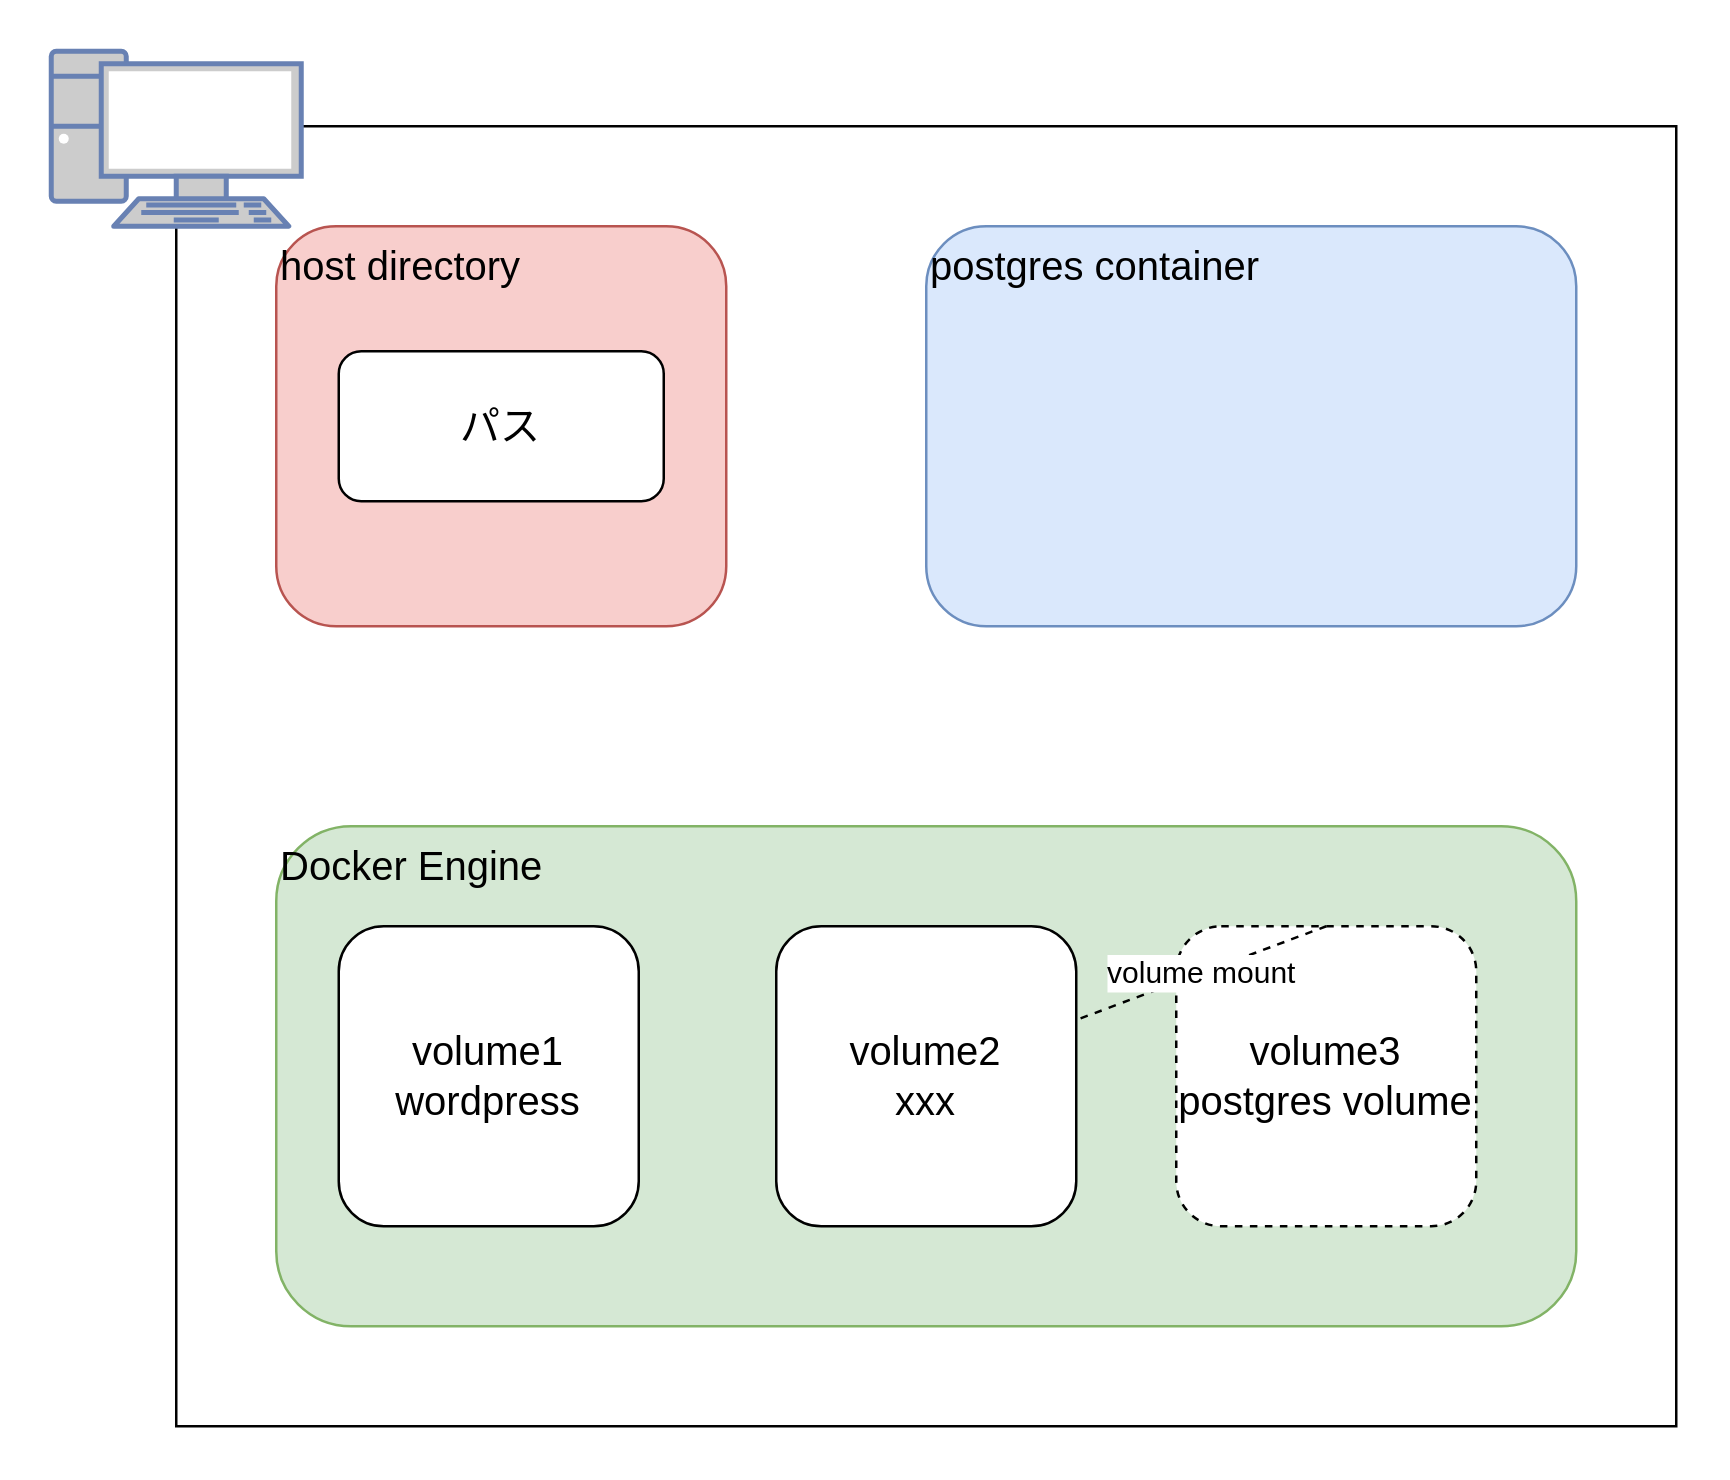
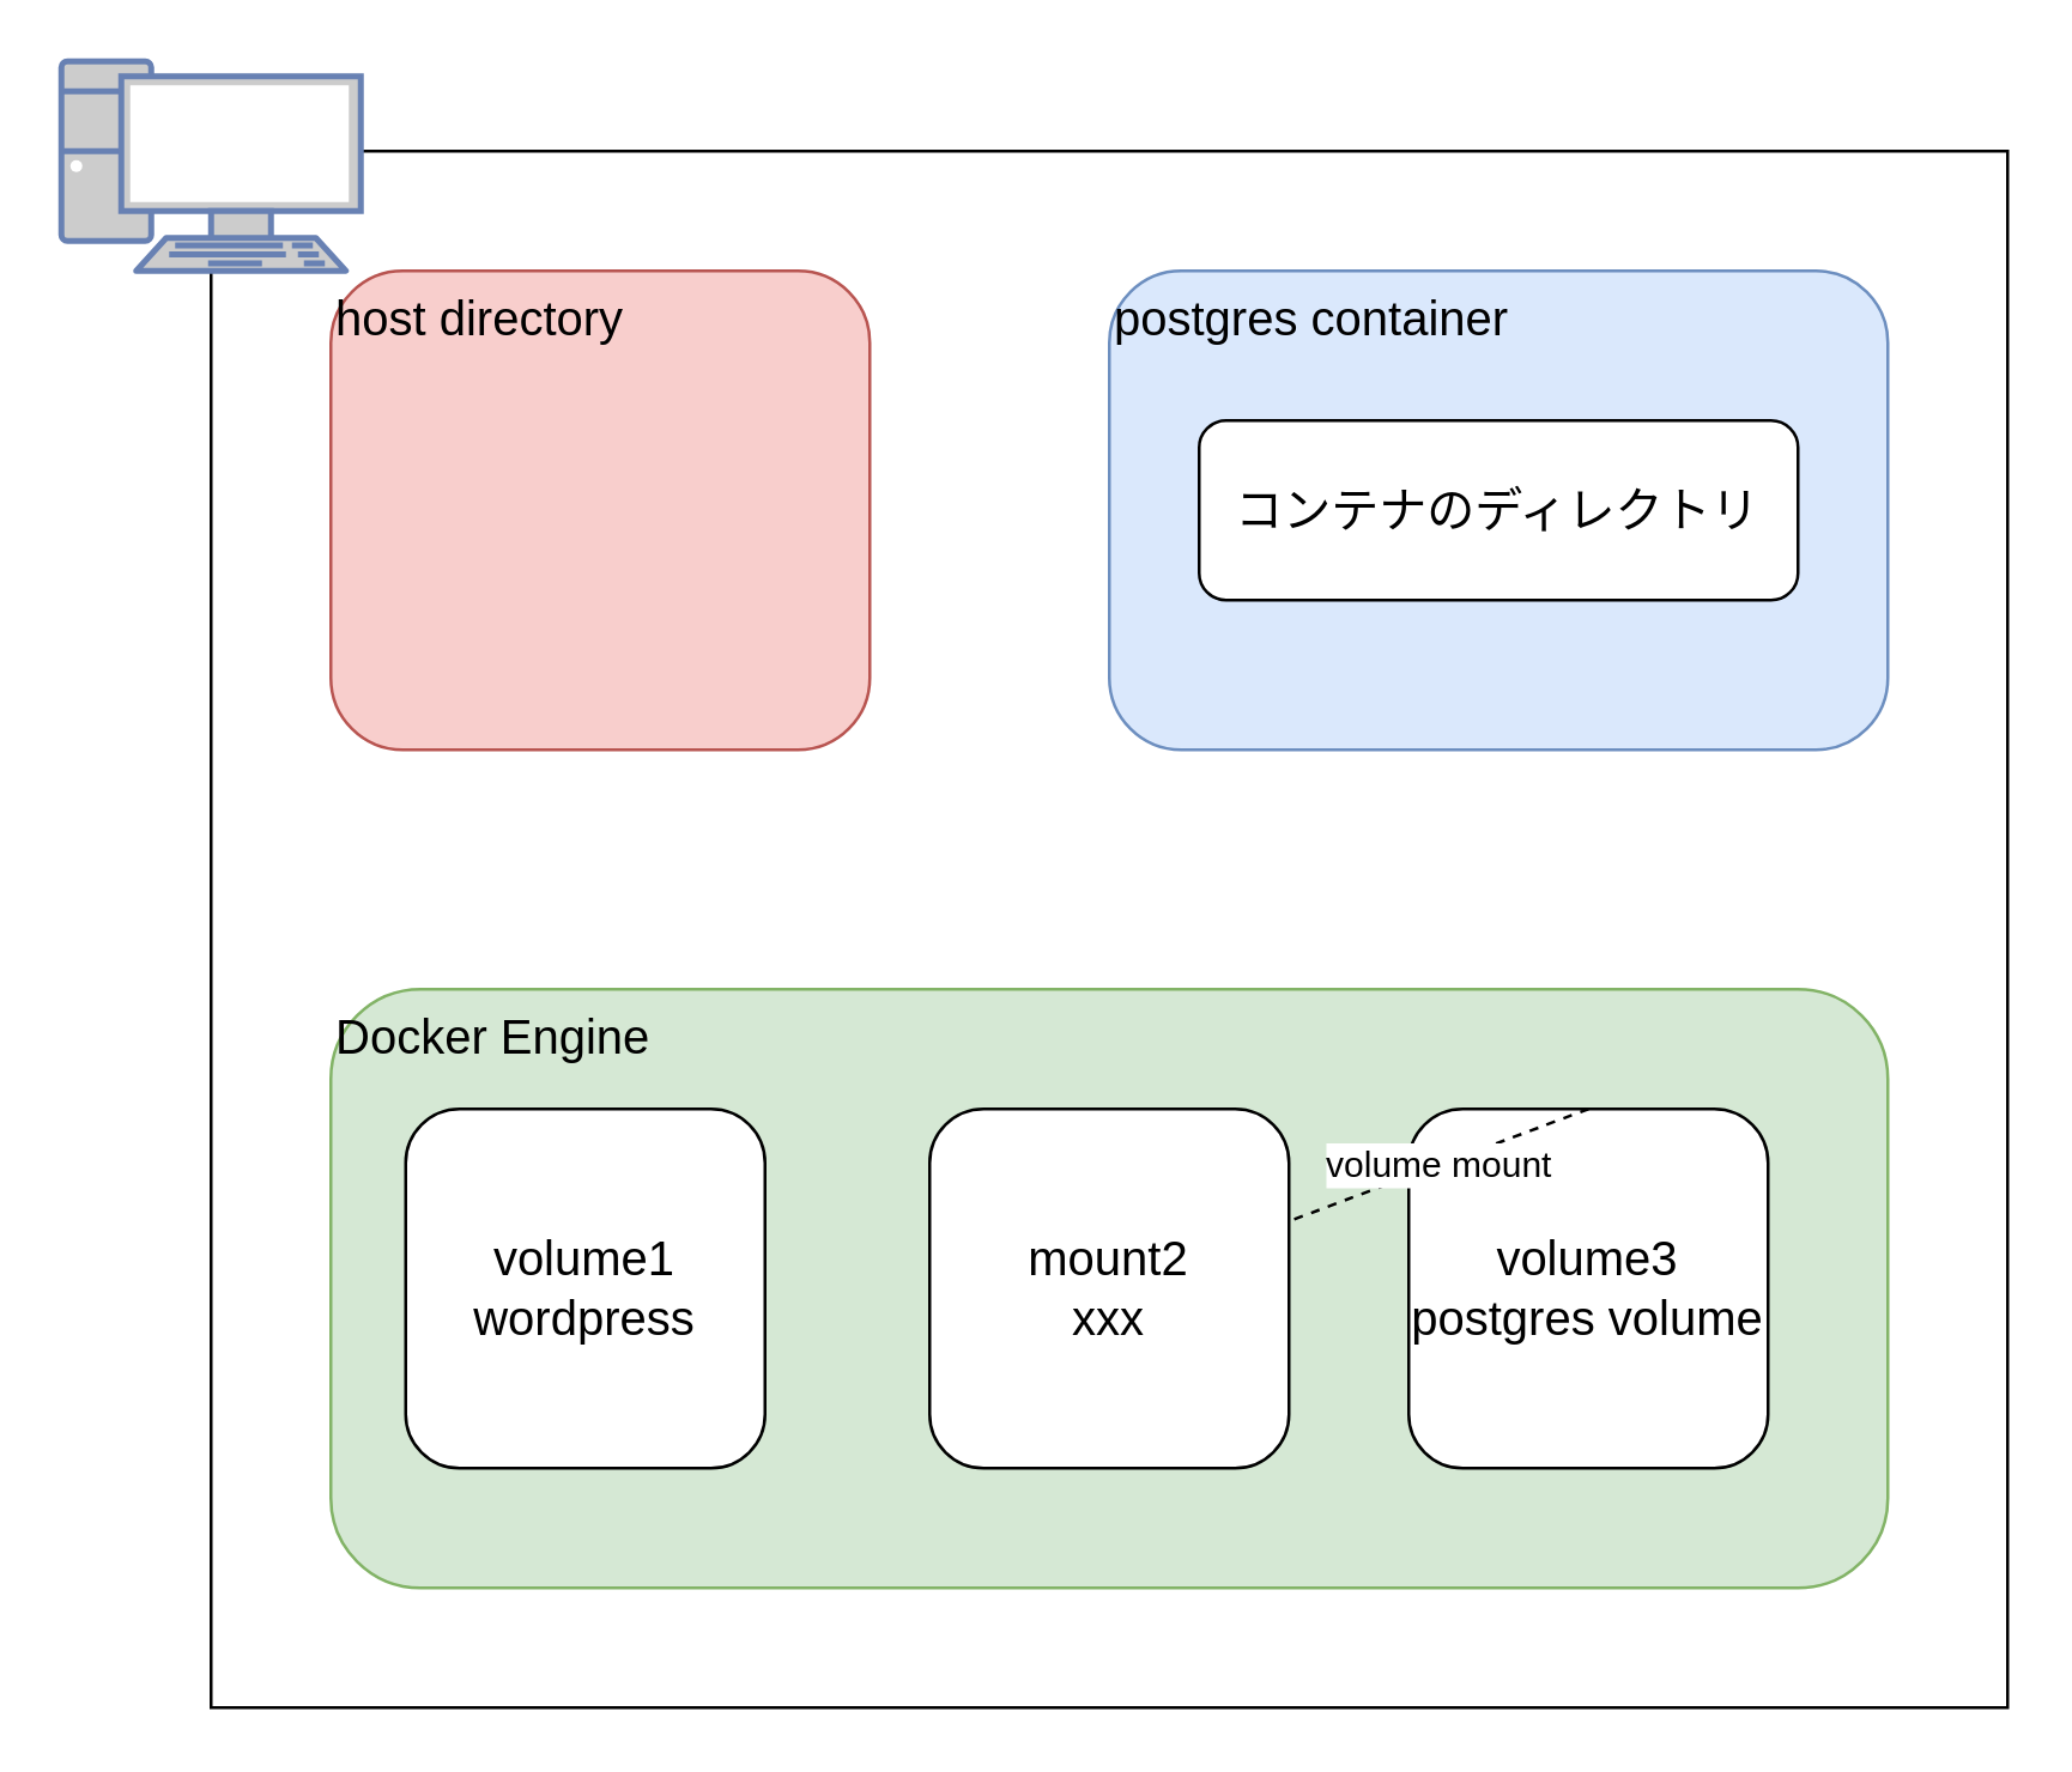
  <mxCell id="0" />
  <mxCell id="1" parent="0" />
  <mxCell id="2" value="host" parent="0" />
  <mxCell id="3" value="&amp;nbsp;" style="rounded=0;whiteSpace=wrap;html=1;fontSize=16;" vertex="1" parent="2"><mxGeometry x="70" y="50" width="600" height="520" as="geometry" /></mxCell>
  <mxCell id="4" value="postgres container" style="rounded=1;whiteSpace=wrap;html=1;fontSize=16;fillColor=#dae8fc;strokeColor=#6c8ebf;align=left;verticalAlign=top;" vertex="1" parent="2"><mxGeometry x="370" y="90" width="260" height="160" as="geometry" /></mxCell>
  <mxCell id="5" value="host directory" style="rounded=1;whiteSpace=wrap;html=1;fontSize=16;fillColor=#f8cecc;strokeColor=#b85450;align=left;verticalAlign=top;" vertex="1" parent="2"><mxGeometry x="110" y="90" width="180" height="160" as="geometry" /></mxCell>
- <mxCell id="6" value="パス" style="rounded=1;whiteSpace=wrap;html=1;fontSize=16;" vertex="1" parent="2"><mxGeometry x="135" y="140" width="130" height="60" as="geometry" /></mxCell>
  <mxCell id="7" value="container" parent="0" />
  <mxCell id="8" value="Docker Engine" style="rounded=1;whiteSpace=wrap;html=1;fontSize=16;fillColor=#d5e8d4;strokeColor=#82b366;align=left;verticalAlign=top;" vertex="1" parent="7"><mxGeometry x="110" y="330" width="520" height="200" as="geometry" /></mxCell>
  <mxCell id="9" value="volume1&lt;br&gt;wordpress" style="rounded=1;whiteSpace=wrap;html=1;fontSize=16;" vertex="1" parent="7"><mxGeometry x="135" y="370" width="120" height="120" as="geometry" /></mxCell>
- <mxCell id="10" value="volume2&lt;br&gt;xxx" style="rounded=1;whiteSpace=wrap;html=1;fontSize=16;" vertex="1" parent="7"><mxGeometry x="310" y="370" width="120" height="120" as="geometry" /></mxCell>
- <mxCell id="11" value="volume3&lt;br&gt;postgres volume" style="rounded=1;whiteSpace=wrap;html=1;fontSize=16;dashed=1;" vertex="1" parent="7"><mxGeometry x="470" y="370" width="120" height="120" as="geometry" /></mxCell>
+ <mxCell id="10" value="mount2&lt;br&gt;xxx" style="rounded=1;whiteSpace=wrap;html=1;fontSize=16;" vertex="1" parent="7"><mxGeometry x="310" y="370" width="120" height="120" as="geometry" /></mxCell>
+ <mxCell id="11" value="volume3&lt;br&gt;postgres volume" style="rounded=1;whiteSpace=wrap;html=1;fontSize=16;" vertex="1" parent="7"><mxGeometry x="470" y="370" width="120" height="120" as="geometry" /></mxCell>
+ <mxCell id="12" value="コンテナのディレクトリ" style="rounded=1;whiteSpace=wrap;html=1;fontSize=16;" vertex="1" parent="7"><mxGeometry x="400" y="140" width="200" height="60" as="geometry" /></mxCell>
  <mxCell id="13" value="volume mount" style="endArrow=none;dashed=1;html=1;rounded=0;fontSize=12;startSize=8;endSize=8;curved=1;exitX=0.5;exitY=0;exitDx=0;exitDy=0;" edge="1" parent="7" source="11" target="10"><mxGeometry width="50" height="50" relative="1" as="geometry"><mxPoint x="-250" y="280" as="sourcePoint" /><mxPoint x="-200" y="230" as="targetPoint" /></mxGeometry></mxCell>
  <mxCell id="14" value="" style="fontColor=#0066CC;verticalAlign=top;verticalLabelPosition=bottom;labelPosition=center;align=center;html=1;outlineConnect=0;fillColor=#CCCCCC;strokeColor=#6881B3;gradientColor=none;gradientDirection=north;strokeWidth=2;shape=mxgraph.networks.pc;fontSize=16;" vertex="1" parent="7"><mxGeometry x="20" y="20" width="100" height="70" as="geometry" /></mxCell>
